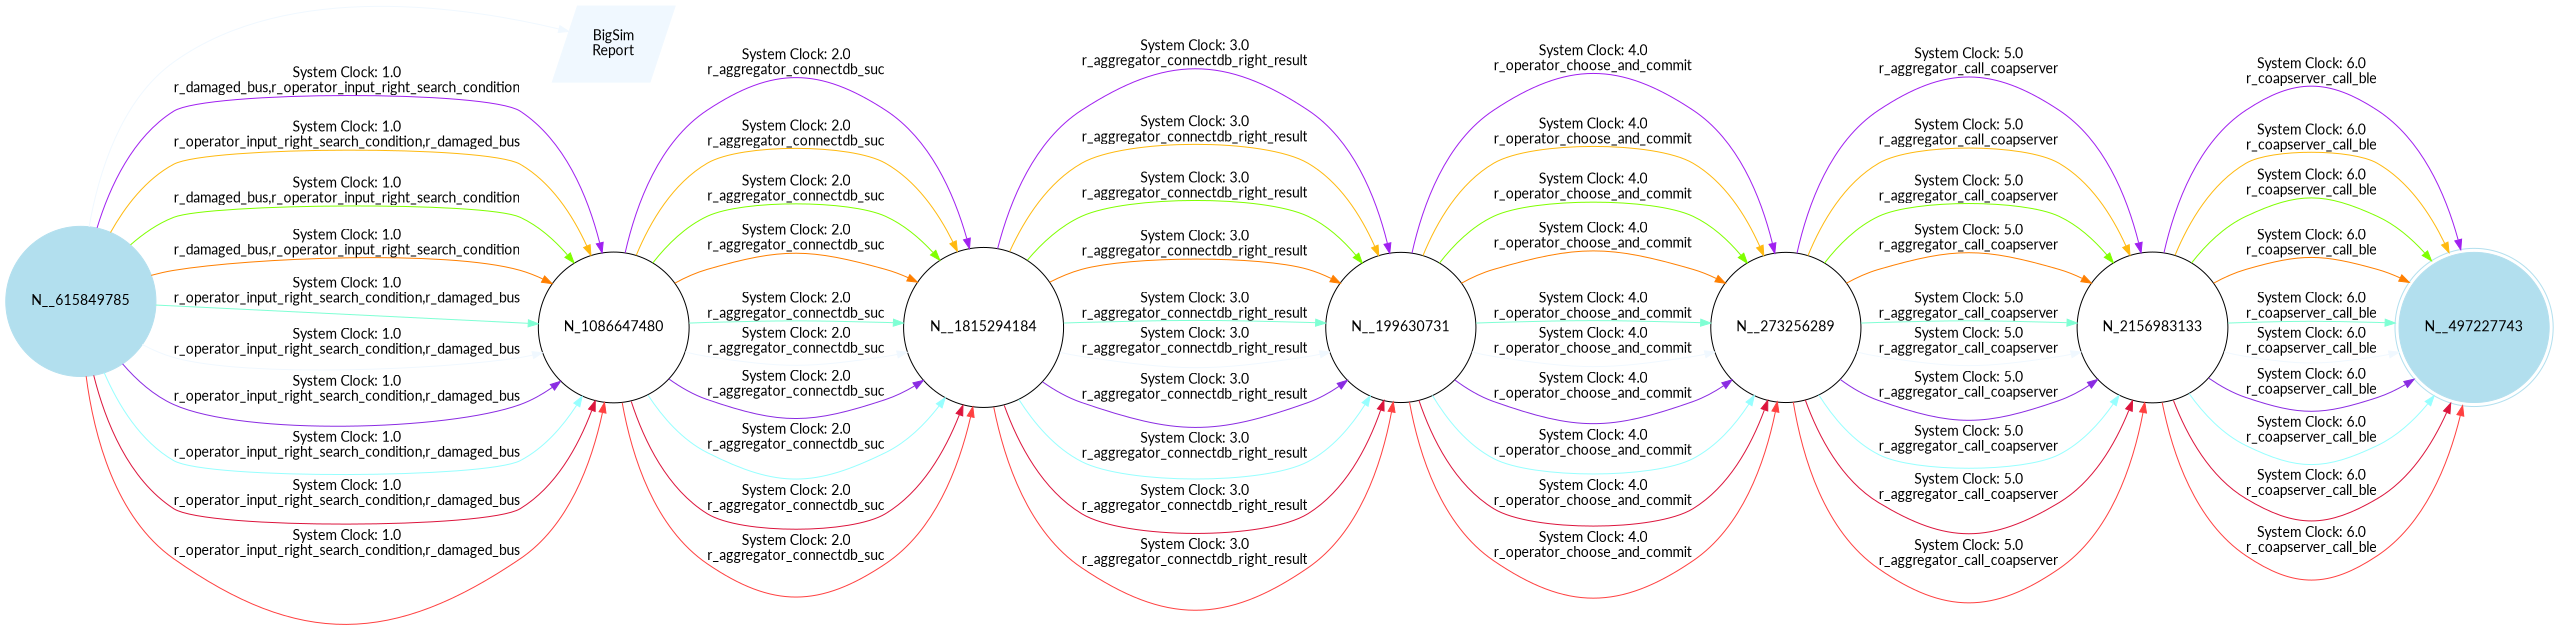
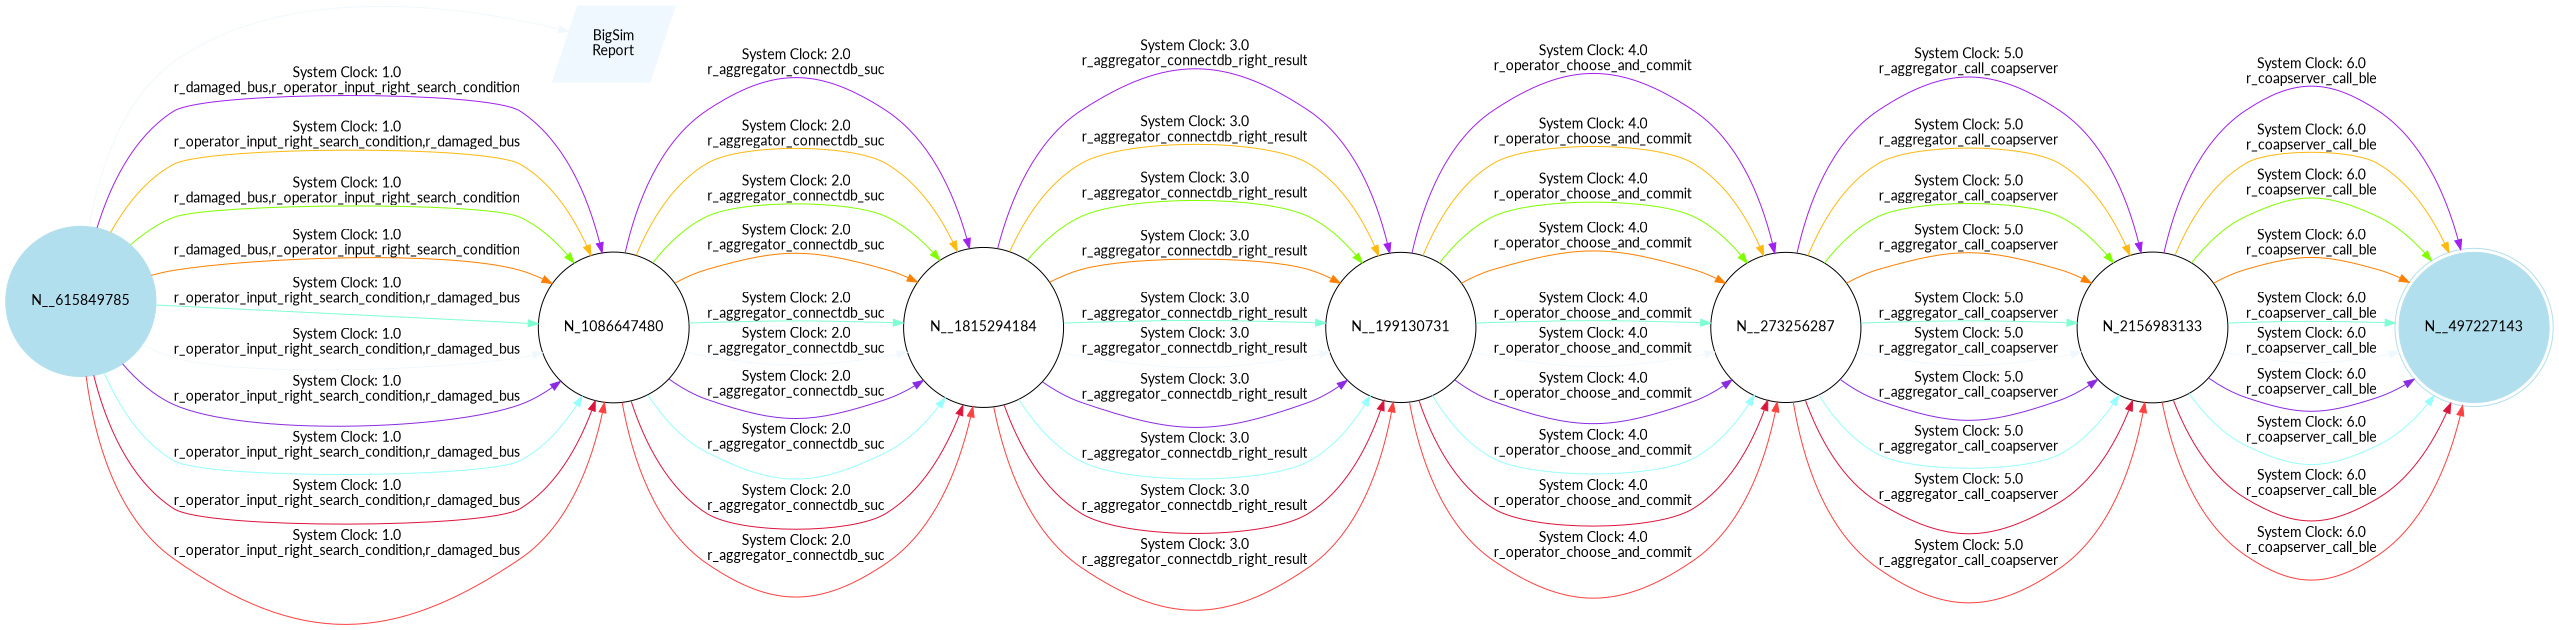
  digraph {
    fontname=Lato
    rankdir=LR
    node [fontname=Lato shape=circle]
    edge [color=aliceblue fontname=Lato]
    n1 [color=aliceblue label="BigSim\nReport" shape=parallelogram style=filled]
    n2 [color=lightblue2 label=N__615849785 style=filled]
    n3 [label=N_1086647480]
    n4 [label=N__1815294184]
-   n5 [label=N__199630731]
-   n6 [label=N__273256289]
+   n5 [label=N__199130731]
+   n6 [label=N__273256287]
    n7 [label=N_2156983133]
-   n8 [color=lightblue2 label=N__497227743 shape=doublecircle style=filled]
+   n8 [color=lightblue2 label=N__497227143 shape=doublecircle style=filled]
    n2 -> n1
    n2 -> n3 [color=purple label="System Clock: 1.0\nr_damaged_bus,r_operator_input_right_search_condition"]
    n2 -> n3 [color=darkgoldenrod1 label="System Clock: 1.0\nr_operator_input_right_search_condition,r_damaged_bus"]
    n2 -> n3 [color=chartreuse1 label="System Clock: 1.0\nr_damaged_bus,r_operator_input_right_search_condition"]
    n2 -> n3 [color=darkorange1 label="System Clock: 1.0\nr_damaged_bus,r_operator_input_right_search_condition"]
    n2 -> n3 [color=aquamarine1 label="System Clock: 1.0\nr_operator_input_right_search_condition,r_damaged_bus"]
    n2 -> n3 [label="System Clock: 1.0\nr_operator_input_right_search_condition,r_damaged_bus"]
    n2 -> n3 [color=blueviolet label="System Clock: 1.0\nr_operator_input_right_search_condition,r_damaged_bus"]
    n2 -> n3 [color=darkslategray1 label="System Clock: 1.0\nr_operator_input_right_search_condition,r_damaged_bus"]
    n2 -> n3 [color=crimson label="System Clock: 1.0\nr_operator_input_right_search_condition,r_damaged_bus"]
    n2 -> n3 [color=brown1 label="System Clock: 1.0\nr_operator_input_right_search_condition,r_damaged_bus"]
    n3 -> n4 [color=purple label="System Clock: 2.0\nr_aggregator_connectdb_suc"]
    n3 -> n4 [color=darkgoldenrod1 label="System Clock: 2.0\nr_aggregator_connectdb_suc"]
    n3 -> n4 [color=chartreuse1 label="System Clock: 2.0\nr_aggregator_connectdb_suc"]
    n3 -> n4 [color=darkorange1 label="System Clock: 2.0\nr_aggregator_connectdb_suc"]
    n3 -> n4 [color=aquamarine1 label="System Clock: 2.0\nr_aggregator_connectdb_suc"]
    n3 -> n4 [label="System Clock: 2.0\nr_aggregator_connectdb_suc"]
    n3 -> n4 [color=blueviolet label="System Clock: 2.0\nr_aggregator_connectdb_suc"]
    n3 -> n4 [color=darkslategray1 label="System Clock: 2.0\nr_aggregator_connectdb_suc"]
    n3 -> n4 [color=crimson label="System Clock: 2.0\nr_aggregator_connectdb_suc"]
    n3 -> n4 [color=brown1 label="System Clock: 2.0\nr_aggregator_connectdb_suc"]
    n4 -> n5 [color=purple label="System Clock: 3.0\nr_aggregator_connectdb_right_result"]
    n4 -> n5 [color=darkgoldenrod1 label="System Clock: 3.0\nr_aggregator_connectdb_right_result"]
    n4 -> n5 [color=chartreuse1 label="System Clock: 3.0\nr_aggregator_connectdb_right_result"]
    n4 -> n5 [color=darkorange1 label="System Clock: 3.0\nr_aggregator_connectdb_right_result"]
    n4 -> n5 [color=aquamarine1 label="System Clock: 3.0\nr_aggregator_connectdb_right_result"]
    n4 -> n5 [label="System Clock: 3.0\nr_aggregator_connectdb_right_result"]
    n4 -> n5 [color=blueviolet label="System Clock: 3.0\nr_aggregator_connectdb_right_result"]
    n4 -> n5 [color=darkslategray1 label="System Clock: 3.0\nr_aggregator_connectdb_right_result"]
    n4 -> n5 [color=crimson label="System Clock: 3.0\nr_aggregator_connectdb_right_result"]
    n4 -> n5 [color=brown1 label="System Clock: 3.0\nr_aggregator_connectdb_right_result"]
    n5 -> n6 [color=purple label="System Clock: 4.0\nr_operator_choose_and_commit"]
    n5 -> n6 [color=darkgoldenrod1 label="System Clock: 4.0\nr_operator_choose_and_commit"]
    n5 -> n6 [color=chartreuse1 label="System Clock: 4.0\nr_operator_choose_and_commit"]
    n5 -> n6 [color=darkorange1 label="System Clock: 4.0\nr_operator_choose_and_commit"]
    n5 -> n6 [color=aquamarine1 label="System Clock: 4.0\nr_operator_choose_and_commit"]
    n5 -> n6 [label="System Clock: 4.0\nr_operator_choose_and_commit"]
    n5 -> n6 [color=blueviolet label="System Clock: 4.0\nr_operator_choose_and_commit"]
    n5 -> n6 [color=darkslategray1 label="System Clock: 4.0\nr_operator_choose_and_commit"]
    n5 -> n6 [color=crimson label="System Clock: 4.0\nr_operator_choose_and_commit"]
    n5 -> n6 [color=brown1 label="System Clock: 4.0\nr_operator_choose_and_commit"]
    n6 -> n7 [color=purple label="System Clock: 5.0\nr_aggregator_call_coapserver"]
    n6 -> n7 [color=darkgoldenrod1 label="System Clock: 5.0\nr_aggregator_call_coapserver"]
    n6 -> n7 [color=chartreuse1 label="System Clock: 5.0\nr_aggregator_call_coapserver"]
    n6 -> n7 [color=darkorange1 label="System Clock: 5.0\nr_aggregator_call_coapserver"]
    n6 -> n7 [color=aquamarine1 label="System Clock: 5.0\nr_aggregator_call_coapserver"]
    n6 -> n7 [label="System Clock: 5.0\nr_aggregator_call_coapserver"]
    n6 -> n7 [color=blueviolet label="System Clock: 5.0\nr_aggregator_call_coapserver"]
    n6 -> n7 [color=darkslategray1 label="System Clock: 5.0\nr_aggregator_call_coapserver"]
    n6 -> n7 [color=crimson label="System Clock: 5.0\nr_aggregator_call_coapserver"]
    n6 -> n7 [color=brown1 label="System Clock: 5.0\nr_aggregator_call_coapserver"]
    n7 -> n8 [color=purple label="System Clock: 6.0\nr_coapserver_call_ble"]
    n7 -> n8 [color=darkgoldenrod1 label="System Clock: 6.0\nr_coapserver_call_ble"]
    n7 -> n8 [color=chartreuse1 label="System Clock: 6.0\nr_coapserver_call_ble"]
    n7 -> n8 [color=darkorange1 label="System Clock: 6.0\nr_coapserver_call_ble"]
    n7 -> n8 [color=aquamarine1 label="System Clock: 6.0\nr_coapserver_call_ble"]
    n7 -> n8 [label="System Clock: 6.0\nr_coapserver_call_ble"]
    n7 -> n8 [color=blueviolet label="System Clock: 6.0\nr_coapserver_call_ble"]
    n7 -> n8 [color=darkslategray1 label="System Clock: 6.0\nr_coapserver_call_ble"]
    n7 -> n8 [color=crimson label="System Clock: 6.0\nr_coapserver_call_ble"]
    n7 -> n8 [color=brown1 label="System Clock: 6.0\nr_coapserver_call_ble"]
  }
